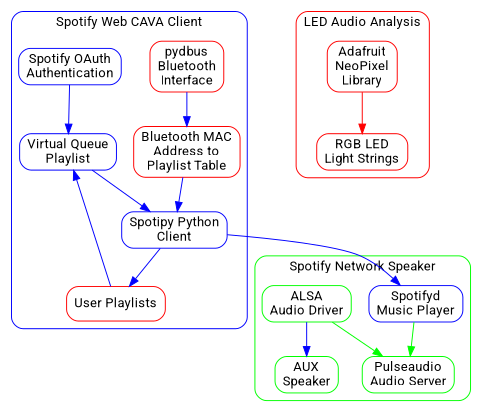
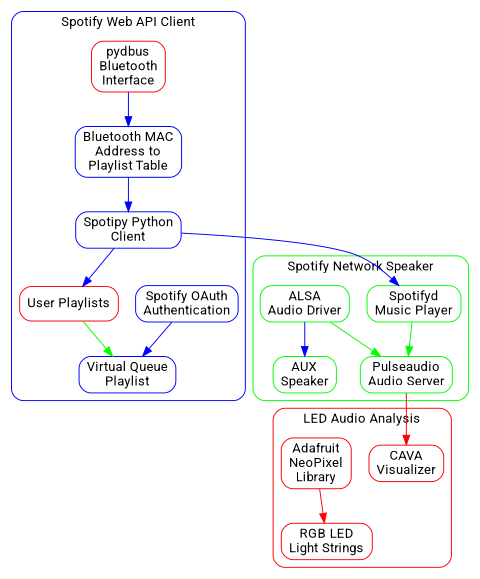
  digraph {
    fontname=Roboto
    node [color=red fontname=Roboto shape=box style=rounded]
    edge [color=blue fontname=Roboto]
-   "Spotifyd\nMusic Player" [color=blue]
+   "Spotifyd\nMusic Player" [color=green]
    "Pulseaudio\nAudio Server" [color=green]
    "ALSA\nAudio Driver" [color=green]
    "AUX\nSpeaker" [color=green]
    "Spotify OAuth\nAuthentication" [color=blue]
    "Spotipy Python\nClient" [color=blue]
-   "Bluetooth MAC\nAddress to\nPlaylist Table"
+   "Bluetooth MAC\nAddress to\nPlaylist Table" [color=blue]
    "pydbus\nBluetooth\nInterface"
    "User Playlists"
    "Virtual Queue\nPlaylist" [color=blue]
+   "CAVA\nVisualizer"
    "Adafruit\nNeoPixel\nLibrary"
    "RGB LED\nLight Strings"
    subgraph cluster_1 {
      color=green
      label="Spotify Network Speaker"
      style=rounded
      "Spotifyd\nMusic Player"
      "Pulseaudio\nAudio Server"
      "ALSA\nAudio Driver"
      "AUX\nSpeaker"
    }
    subgraph cluster_2 {
      color=blue
-     label="Spotify Web CAVA Client"
+     label="Spotify Web API Client"
      style=rounded
      "Spotify OAuth\nAuthentication"
      "Spotipy Python\nClient"
      "Bluetooth MAC\nAddress to\nPlaylist Table"
      "pydbus\nBluetooth\nInterface"
      "User Playlists"
      "Virtual Queue\nPlaylist"
    }
    subgraph cluster_3 {
      color=red
      label="LED Audio Analysis"
      style=rounded
+     "CAVA\nVisualizer"
      "Adafruit\nNeoPixel\nLibrary"
      "RGB LED\nLight Strings"
    }
    "Spotifyd\nMusic Player" -> "Pulseaudio\nAudio Server" [color=green]
+   "Pulseaudio\nAudio Server" -> "CAVA\nVisualizer" [color=red]
    "ALSA\nAudio Driver" -> "Pulseaudio\nAudio Server" [color=green]
    "ALSA\nAudio Driver" -> "AUX\nSpeaker"
    "Spotify OAuth\nAuthentication" -> "Virtual Queue\nPlaylist"
    "Spotipy Python\nClient" -> "Spotifyd\nMusic Player"
    "Spotipy Python\nClient" -> "User Playlists"
    "Bluetooth MAC\nAddress to\nPlaylist Table" -> "Spotipy Python\nClient"
    "pydbus\nBluetooth\nInterface" -> "Bluetooth MAC\nAddress to\nPlaylist Table"
-   "User Playlists" -> "Virtual Queue\nPlaylist"
-   "Virtual Queue\nPlaylist" -> "Spotipy Python\nClient"
+   "User Playlists" -> "Virtual Queue\nPlaylist" [color=green]
    "Adafruit\nNeoPixel\nLibrary" -> "RGB LED\nLight Strings" [color=red]
  }
